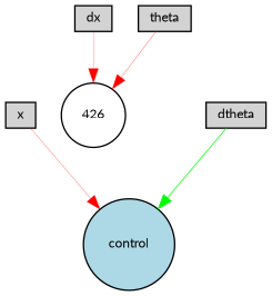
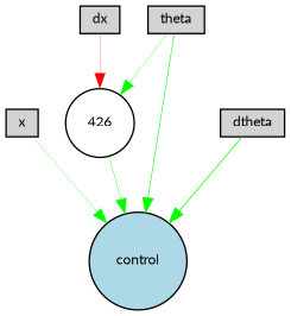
  digraph {
    fontname=Lato
    node [fillcolor=lightgray fontname=Lato fontsize=9 shape=box style=filled]
    edge [color=green fontname=Lato style=solid]
    x [height=0.2 width=0.2]
    control [fillcolor=lightblue height=0.2 shape=circle width=0.2]
    dx [height=0.2 width=0.2]
    n4 [fillcolor=white height=0.2 label=426 shape=circle width=0.2]
    theta [height=0.2 width=0.2]
    dtheta [height=0.2 width=0.2]
-   x -> control [color=red penwidth=0.18593860094176842]
+   x -> control [penwidth=0.18593860094176842]
    dx -> n4 [color=red penwidth=0.152000938036082]
-   theta -> n4 [color=red penwidth=0.20394098028455698]
+   n4 -> control [penwidth=0.27613989982092263]
+   theta -> control [penwidth=0.4250698522753016]
+   theta -> n4 [penwidth=0.20394098028455698]
    dtheta -> control [penwidth=0.5483698294855304]
  }
